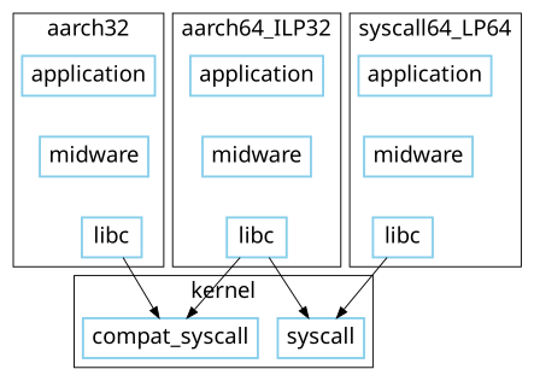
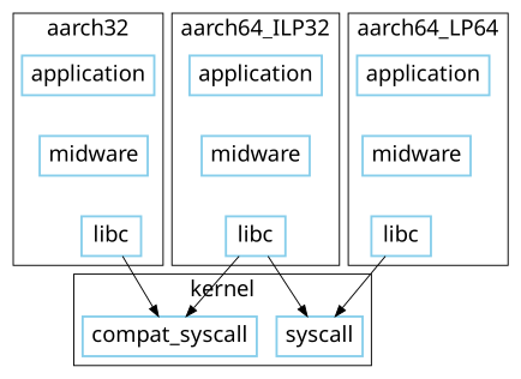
  digraph {
    fontname="Microsoft YaHei"
    fontsize=20
    rankdir=TB
    node [color=skyblue fontname="Microsoft YaHei" fontsize=20 shape=record style=bold]
    edge [fontname="Microsoft YaHei" fontsize=20 style=invis]
    n1 [label=application]
    n2 [label=midware]
    n3 [label=libc]
    n4 [label=application]
    n5 [label=midware]
    n6 [label=libc]
    n7 [label=application]
    n8 [label=midware]
    n9 [label=libc]
    compat_syscall
    syscall
    subgraph cluster_1 {
      label=aarch32
      n1
      n2
      n3
    }
    subgraph cluster_2 {
      label=aarch64_ILP32
      n4
      n5
      n6
    }
    subgraph cluster_3 {
-     label=syscall64_LP64
+     label=aarch64_LP64
      n7
      n8
      n9
    }
    subgraph cluster_4 {
      label=kernel
      compat_syscall
      syscall
    }
    n1 -> n2
    n2 -> n3
    n3 -> compat_syscall [style=""]
    n4 -> n5
    n5 -> n6
    n6 -> compat_syscall [style=""]
    n6 -> syscall [style=""]
    n7 -> n8
    n8 -> n9
    n9 -> syscall [style=""]
  }
